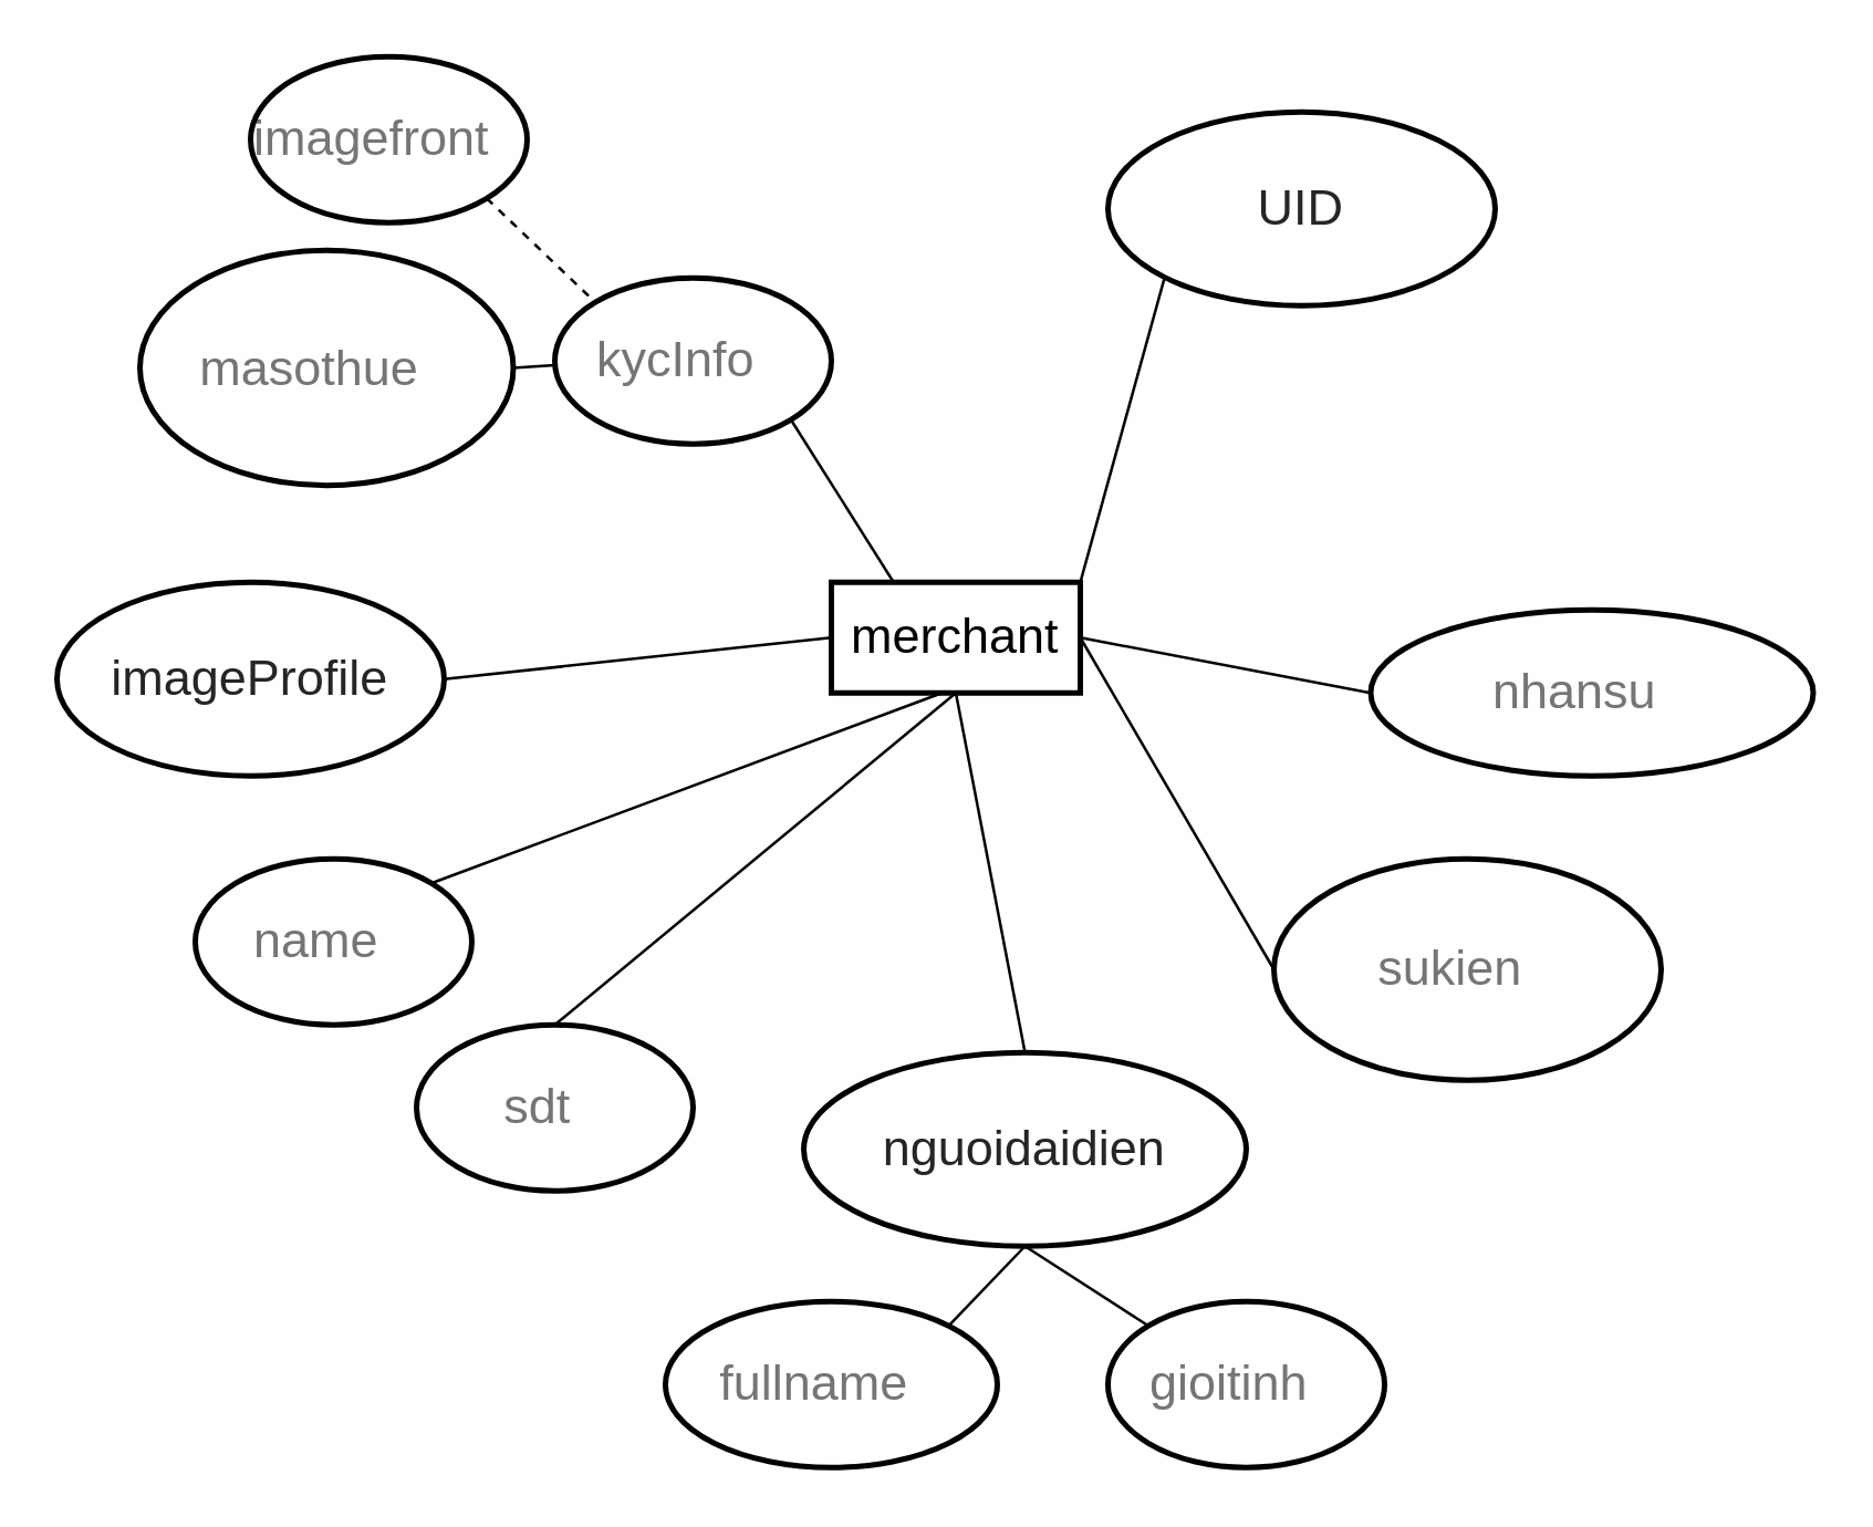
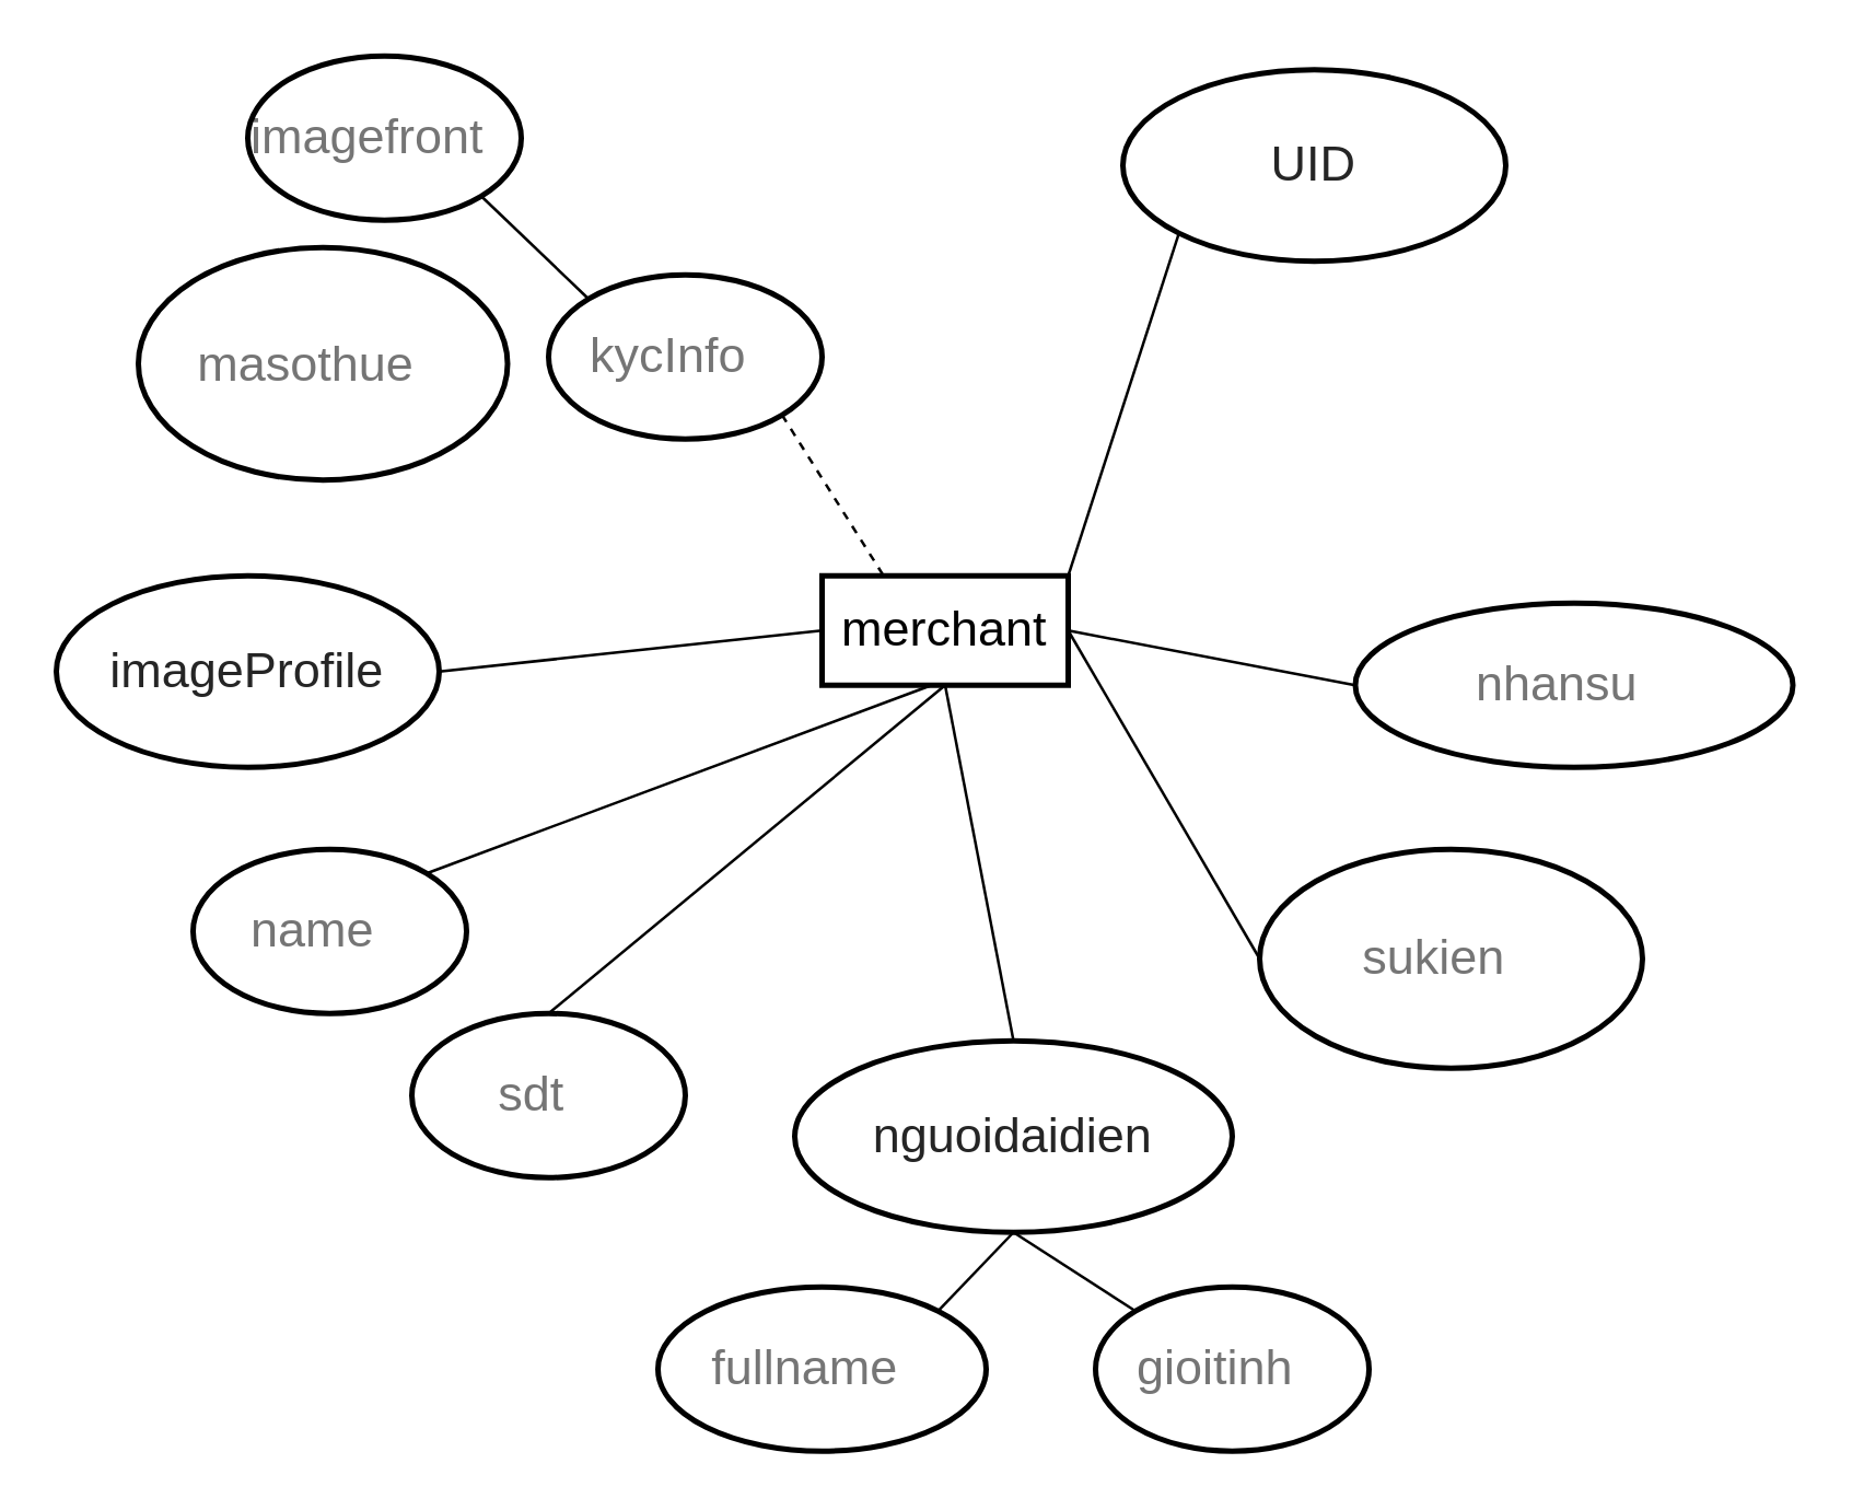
  <mxCell id="0" />
  <mxCell id="1" parent="0" />
  <mxCell id="2" value="&lt;font style=&quot;font-size: 18px&quot;&gt;merchant&lt;/font&gt;" style="rounded=0;whiteSpace=wrap;html=1;strokeWidth=2;fontSize=18;" vertex="1" parent="1"><mxGeometry x="300" y="210" width="90" height="40" as="geometry" /></mxCell>
- <mxCell id="3" style="edgeStyle=none;rounded=0;orthogonalLoop=1;jettySize=auto;html=1;exitX=1;exitY=1;exitDx=0;exitDy=0;entryX=0.25;entryY=0;entryDx=0;entryDy=0;fontFamily=Helvetica;fontSize=18;endArrow=none;endFill=0;" edge="1" parent="1" source="4" target="2"><mxGeometry relative="1" as="geometry" /></mxCell>
+ <mxCell id="3" style="edgeStyle=none;rounded=0;orthogonalLoop=1;jettySize=auto;html=1;exitX=1;exitY=1;exitDx=0;exitDy=0;entryX=0.25;entryY=0;entryDx=0;entryDy=0;fontFamily=Helvetica;fontSize=18;endArrow=none;endFill=0;dashed=1;" edge="1" parent="1" source="4" target="2"><mxGeometry relative="1" as="geometry" /></mxCell>
  <mxCell id="4" value="&lt;div class=&quot;database-node-click-target&quot; style=&quot;align-items: center; box-sizing: border-box; cursor: pointer; display: flex; min-height: 32px; padding: 0px 16px 0px 12px; position: relative; font-size: 18px;&quot;&gt;&lt;div class=&quot;database-key-value&quot; style=&quot;align-items: flex-start; display: flex; justify-content: flex-start; padding: 6px 0px; font-size: 18px;&quot;&gt;&lt;span class=&quot;database-key&quot; style=&quot;color: rgba(0, 0, 0, 0.54); display: inline-block; margin-right: 8px; font-size: 18px;&quot;&gt;&lt;font style=&quot;font-size: 18px;&quot;&gt;kycInfo&lt;/font&gt;&lt;/span&gt;&lt;/div&gt;&lt;/div&gt;" style="ellipse;whiteSpace=wrap;html=1;fontSize=18;strokeWidth=2;" vertex="1" parent="1"><mxGeometry x="200" y="100" width="100" height="60" as="geometry" /></mxCell>
- <mxCell id="5" style="edgeStyle=none;rounded=0;orthogonalLoop=1;jettySize=auto;html=1;exitX=1;exitY=1;exitDx=0;exitDy=0;entryX=0;entryY=0;entryDx=0;entryDy=0;fontFamily=Helvetica;fontSize=18;endArrow=none;endFill=0;dashed=1;" edge="1" parent="1" source="6" target="4"><mxGeometry relative="1" as="geometry" /></mxCell>
+ <mxCell id="5" style="edgeStyle=none;rounded=0;orthogonalLoop=1;jettySize=auto;html=1;exitX=1;exitY=1;exitDx=0;exitDy=0;entryX=0;entryY=0;entryDx=0;entryDy=0;fontFamily=Helvetica;fontSize=18;endArrow=none;endFill=0;" edge="1" parent="1" source="6" target="4"><mxGeometry relative="1" as="geometry" /></mxCell>
  <mxCell id="6" value="&lt;div class=&quot;database-node-click-target&quot; style=&quot;align-items: center ; box-sizing: border-box ; cursor: pointer ; display: flex ; min-height: 32px ; padding: 0px 16px 0px 12px ; position: relative ; font-size: 18px&quot;&gt;&lt;div class=&quot;database-key-value&quot; style=&quot;align-items: flex-start ; display: flex ; justify-content: flex-start ; padding: 6px 0px ; font-size: 18px&quot;&gt;&lt;span class=&quot;database-key&quot; style=&quot;color: rgba(0 , 0 , 0 , 0.54) ; display: inline-block ; margin-right: 8px ; font-size: 18px&quot;&gt;&lt;font style=&quot;font-size: 18px&quot;&gt;imagefront&lt;/font&gt;&lt;/span&gt;&lt;/div&gt;&lt;/div&gt;" style="ellipse;whiteSpace=wrap;html=1;fontSize=18;strokeWidth=2;" vertex="1" parent="1"><mxGeometry x="90" y="20" width="100" height="60" as="geometry" /></mxCell>
- <mxCell id="7" style="edgeStyle=none;rounded=0;orthogonalLoop=1;jettySize=auto;html=1;exitX=1;exitY=0.5;exitDx=0;exitDy=0;fontFamily=Helvetica;fontSize=18;endArrow=none;endFill=0;" edge="1" parent="1" source="8" target="4"><mxGeometry relative="1" as="geometry" /></mxCell>
  <mxCell id="8" value="&lt;div class=&quot;database-node-click-target&quot; style=&quot;align-items: center ; box-sizing: border-box ; cursor: pointer ; display: flex ; min-height: 32px ; padding: 0px 16px 0px 12px ; position: relative ; font-size: 18px&quot;&gt;&lt;div class=&quot;database-key-value&quot; style=&quot;align-items: flex-start ; display: flex ; justify-content: flex-start ; padding: 6px 0px ; font-size: 18px&quot;&gt;&lt;span class=&quot;database-key&quot; style=&quot;color: rgba(0 , 0 , 0 , 0.54) ; display: inline-block ; margin-right: 8px ; font-size: 18px&quot;&gt;&lt;font style=&quot;font-size: 18px&quot;&gt;masothue&lt;/font&gt;&lt;/span&gt;&lt;/div&gt;&lt;/div&gt;" style="ellipse;whiteSpace=wrap;html=1;fontSize=18;strokeWidth=2;" vertex="1" parent="1"><mxGeometry x="50" y="90" width="135" height="85" as="geometry" /></mxCell>
  <mxCell id="9" style="edgeStyle=none;rounded=0;orthogonalLoop=1;jettySize=auto;html=1;exitX=1;exitY=0;exitDx=0;exitDy=0;fontFamily=Helvetica;fontSize=18;endArrow=none;endFill=0;" edge="1" parent="1" source="10"><mxGeometry relative="1" as="geometry"><mxPoint x="340" y="250" as="targetPoint" /></mxGeometry></mxCell>
  <mxCell id="10" value="&lt;div class=&quot;database-node-click-target&quot; style=&quot;align-items: center; box-sizing: border-box; cursor: pointer; display: flex; min-height: 32px; padding: 0px 16px 0px 12px; position: relative; font-size: 18px;&quot;&gt;&lt;div class=&quot;database-key-value&quot; style=&quot;align-items: flex-start; display: flex; justify-content: flex-start; padding: 6px 0px; font-size: 18px;&quot;&gt;&lt;span class=&quot;database-key&quot; style=&quot;color: rgba(0, 0, 0, 0.54); display: inline-block; margin-right: 8px; font-size: 18px;&quot;&gt;&lt;span style=&quot;font-size: 18px;&quot;&gt;name&lt;/span&gt;&lt;/span&gt;&lt;/div&gt;&lt;/div&gt;" style="ellipse;whiteSpace=wrap;html=1;fontSize=18;strokeWidth=2;" vertex="1" parent="1"><mxGeometry x="70" y="310" width="100" height="60" as="geometry" /></mxCell>
  <mxCell id="11" style="edgeStyle=none;rounded=0;orthogonalLoop=1;jettySize=auto;html=1;exitX=0.5;exitY=0;exitDx=0;exitDy=0;entryX=0.5;entryY=1;entryDx=0;entryDy=0;fontFamily=Helvetica;fontSize=18;endArrow=none;endFill=0;" edge="1" parent="1" source="12" target="2"><mxGeometry relative="1" as="geometry" /></mxCell>
  <mxCell id="12" value="&lt;div class=&quot;database-node-click-target&quot; style=&quot;align-items: center ; box-sizing: border-box ; cursor: pointer ; display: flex ; min-height: 32px ; padding: 0px 16px 0px 12px ; position: relative ; font-size: 18px&quot;&gt;&lt;div class=&quot;database-key-value&quot; style=&quot;align-items: flex-start ; display: flex ; justify-content: flex-start ; padding: 6px 0px ; font-size: 18px&quot;&gt;&lt;span class=&quot;database-key&quot; style=&quot;color: rgba(0 , 0 , 0 , 0.54) ; display: inline-block ; margin-right: 8px ; font-size: 18px&quot;&gt;&lt;span style=&quot;font-size: 18px&quot;&gt;sdt&lt;/span&gt;&lt;/span&gt;&lt;/div&gt;&lt;/div&gt;" style="ellipse;whiteSpace=wrap;html=1;fontSize=18;strokeWidth=2;" vertex="1" parent="1"><mxGeometry x="150" y="370" width="100" height="60" as="geometry" /></mxCell>
  <mxCell id="13" style="edgeStyle=none;rounded=0;orthogonalLoop=1;jettySize=auto;html=1;exitX=0;exitY=0.5;exitDx=0;exitDy=0;entryX=1;entryY=0.5;entryDx=0;entryDy=0;fontFamily=Helvetica;fontSize=18;endArrow=none;endFill=0;" edge="1" parent="1" source="14" target="2"><mxGeometry relative="1" as="geometry" /></mxCell>
  <mxCell id="14" value="&lt;div class=&quot;database-node-click-target&quot; style=&quot;align-items: center ; box-sizing: border-box ; cursor: pointer ; display: flex ; min-height: 32px ; padding: 0px 16px 0px 12px ; position: relative ; font-size: 18px&quot;&gt;&lt;div class=&quot;database-key-value&quot; style=&quot;align-items: flex-start ; display: flex ; justify-content: flex-start ; padding: 6px 0px ; font-size: 18px&quot;&gt;&lt;span class=&quot;database-key&quot; style=&quot;color: rgba(0 , 0 , 0 , 0.54) ; display: inline-block ; margin-right: 8px ; font-size: 18px&quot;&gt;&lt;span style=&quot;font-size: 18px&quot;&gt;sukien&lt;/span&gt;&lt;/span&gt;&lt;/div&gt;&lt;/div&gt;" style="ellipse;whiteSpace=wrap;html=1;fontSize=18;strokeWidth=2;" vertex="1" parent="1"><mxGeometry x="460" y="310" width="140" height="80" as="geometry" /></mxCell>
  <mxCell id="15" style="edgeStyle=none;rounded=0;orthogonalLoop=1;jettySize=auto;html=1;exitX=0;exitY=0.5;exitDx=0;exitDy=0;fontFamily=Helvetica;fontSize=18;endArrow=none;endFill=0;" edge="1" parent="1" source="16"><mxGeometry relative="1" as="geometry"><mxPoint x="390" y="230" as="targetPoint" /></mxGeometry></mxCell>
  <mxCell id="16" value="&lt;div class=&quot;database-node-click-target&quot; style=&quot;align-items: center ; box-sizing: border-box ; cursor: pointer ; display: flex ; min-height: 32px ; padding: 0px 16px 0px 12px ; position: relative ; font-size: 18px&quot;&gt;&lt;div class=&quot;database-key-value&quot; style=&quot;align-items: flex-start ; display: flex ; justify-content: flex-start ; padding: 6px 0px ; font-size: 18px&quot;&gt;&lt;span class=&quot;database-key&quot; style=&quot;color: rgba(0 , 0 , 0 , 0.54) ; display: inline-block ; margin-right: 8px ; font-size: 18px&quot;&gt;&lt;span style=&quot;font-size: 18px&quot;&gt;nhansu&lt;/span&gt;&lt;/span&gt;&lt;/div&gt;&lt;/div&gt;" style="ellipse;whiteSpace=wrap;html=1;fontSize=18;strokeWidth=2;" vertex="1" parent="1"><mxGeometry x="495" y="220" width="160" height="60" as="geometry" /></mxCell>
  <mxCell id="17" style="rounded=0;orthogonalLoop=1;jettySize=auto;html=1;exitX=0;exitY=1;exitDx=0;exitDy=0;entryX=1;entryY=0;entryDx=0;entryDy=0;fontFamily=Helvetica;fontSize=18;endArrow=none;endFill=0;" edge="1" parent="1" source="18" target="2"><mxGeometry relative="1" as="geometry" /></mxCell>
- <mxCell id="18" value="&lt;span style=&quot;color: rgb(37 , 37 , 37) ; font-size: 18px&quot;&gt;UID&lt;/span&gt;" style="ellipse;whiteSpace=wrap;html=1;fontSize=18;strokeWidth=2;" vertex="1" parent="1"><mxGeometry x="400" y="40" width="140" height="70" as="geometry" /></mxCell>
+ <mxCell id="18" value="&lt;span style=&quot;color: rgb(37 , 37 , 37) ; font-size: 18px&quot;&gt;UID&lt;/span&gt;" style="ellipse;whiteSpace=wrap;html=1;fontSize=18;strokeWidth=2;" vertex="1" parent="1"><mxGeometry x="410" y="25" width="140" height="70" as="geometry" /></mxCell>
  <mxCell id="19" style="edgeStyle=none;rounded=0;orthogonalLoop=1;jettySize=auto;html=1;exitX=1;exitY=0.5;exitDx=0;exitDy=0;entryX=0;entryY=0.5;entryDx=0;entryDy=0;fontFamily=Helvetica;fontSize=18;endArrow=none;endFill=0;" edge="1" parent="1" source="20" target="2"><mxGeometry relative="1" as="geometry" /></mxCell>
  <mxCell id="20" value="&lt;font color=&quot;#252525&quot;&gt;imageProfile&lt;/font&gt;" style="ellipse;whiteSpace=wrap;html=1;fontSize=18;strokeWidth=2;" vertex="1" parent="1"><mxGeometry x="20" y="210" width="140" height="70" as="geometry" /></mxCell>
  <mxCell id="21" style="edgeStyle=none;rounded=0;orthogonalLoop=1;jettySize=auto;html=1;exitX=0.5;exitY=0;exitDx=0;exitDy=0;entryX=0.5;entryY=1;entryDx=0;entryDy=0;fontFamily=Helvetica;fontSize=18;endArrow=none;endFill=0;" edge="1" parent="1" source="24" target="2"><mxGeometry relative="1" as="geometry" /></mxCell>
  <mxCell id="22" style="edgeStyle=none;rounded=0;orthogonalLoop=1;jettySize=auto;html=1;exitX=0.5;exitY=1;exitDx=0;exitDy=0;entryX=1;entryY=0;entryDx=0;entryDy=0;fontFamily=Helvetica;fontSize=18;endArrow=none;endFill=0;" edge="1" parent="1" source="24" target="25"><mxGeometry relative="1" as="geometry" /></mxCell>
  <mxCell id="23" style="edgeStyle=none;rounded=0;orthogonalLoop=1;jettySize=auto;html=1;exitX=0.5;exitY=1;exitDx=0;exitDy=0;entryX=0;entryY=0;entryDx=0;entryDy=0;fontFamily=Helvetica;fontSize=18;endArrow=none;endFill=0;" edge="1" parent="1" source="24" target="26"><mxGeometry relative="1" as="geometry" /></mxCell>
  <mxCell id="24" value="&lt;font color=&quot;#252525&quot;&gt;nguoidaidien&lt;/font&gt;" style="ellipse;whiteSpace=wrap;html=1;fontSize=18;strokeWidth=2;" vertex="1" parent="1"><mxGeometry x="290" y="380" width="160" height="70" as="geometry" /></mxCell>
  <mxCell id="25" value="&lt;div class=&quot;database-node-click-target&quot; style=&quot;align-items: center ; box-sizing: border-box ; cursor: pointer ; display: flex ; min-height: 32px ; padding: 0px 16px 0px 12px ; position: relative ; font-size: 18px&quot;&gt;&lt;div class=&quot;database-key-value&quot; style=&quot;align-items: flex-start ; display: flex ; justify-content: flex-start ; padding: 6px 0px ; font-size: 18px&quot;&gt;&lt;span class=&quot;database-key&quot; style=&quot;color: rgba(0 , 0 , 0 , 0.54) ; display: inline-block ; margin-right: 8px ; font-size: 18px&quot;&gt;fullname&lt;/span&gt;&lt;/div&gt;&lt;/div&gt;" style="ellipse;whiteSpace=wrap;html=1;fontSize=18;strokeWidth=2;" vertex="1" parent="1"><mxGeometry x="240" y="470" width="120" height="60" as="geometry" /></mxCell>
  <mxCell id="26" value="&lt;div class=&quot;database-node-click-target&quot; style=&quot;align-items: center ; box-sizing: border-box ; cursor: pointer ; display: flex ; min-height: 32px ; padding: 0px 16px 0px 12px ; position: relative ; font-size: 18px&quot;&gt;&lt;div class=&quot;database-key-value&quot; style=&quot;align-items: flex-start ; display: flex ; justify-content: flex-start ; padding: 6px 0px ; font-size: 18px&quot;&gt;&lt;span class=&quot;database-key&quot; style=&quot;color: rgba(0 , 0 , 0 , 0.54) ; display: inline-block ; margin-right: 8px ; font-size: 18px&quot;&gt;gioitinh&lt;/span&gt;&lt;/div&gt;&lt;/div&gt;" style="ellipse;whiteSpace=wrap;html=1;fontSize=18;strokeWidth=2;" vertex="1" parent="1"><mxGeometry x="400" y="470" width="100" height="60" as="geometry" /></mxCell>
